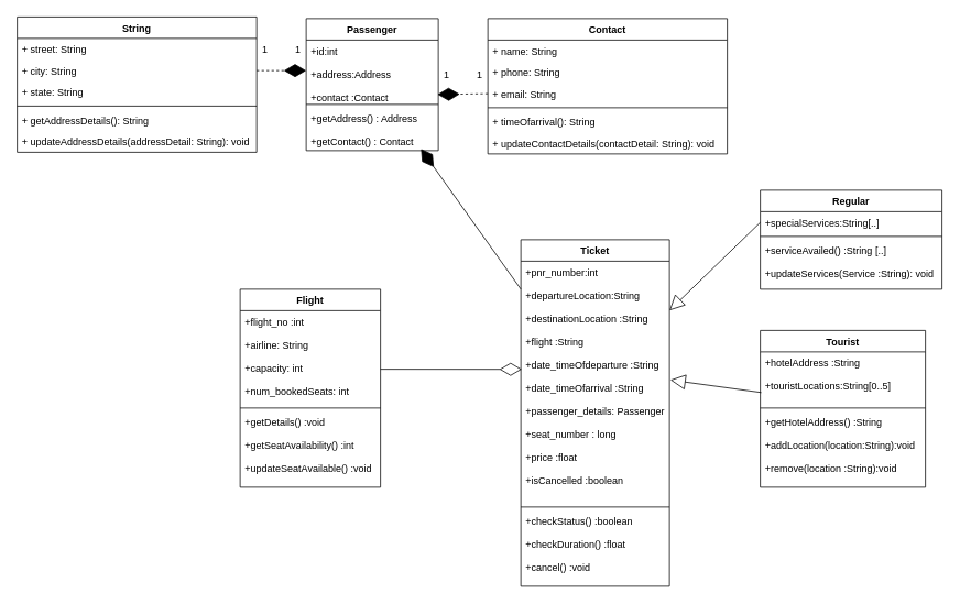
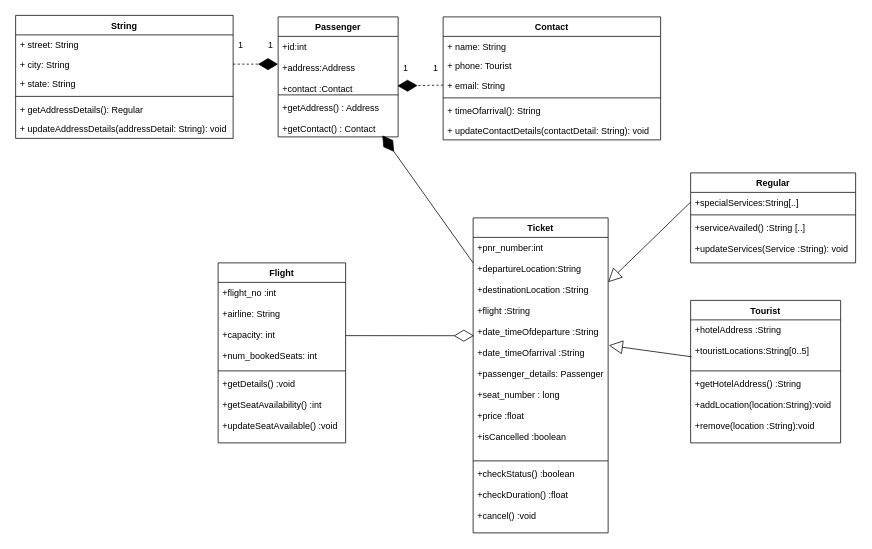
  <mxCell id="0" />
  <mxCell id="1" parent="0" />
  <mxCell id="2" value="Flight" style="swimlane;fontStyle=1;align=center;verticalAlign=top;childLayout=stackLayout;horizontal=1;startSize=26;horizontalStack=0;resizeParent=1;resizeParentMax=0;resizeLast=0;collapsible=1;marginBottom=0;" vertex="1" parent="1"><mxGeometry x="290" y="350" width="170" height="240" as="geometry" /></mxCell>
  <mxCell id="3" value="+flight_no :int&#10;&#10;+airline: String&#10;&#10;+capacity: int&#10;&#10;+num_bookedSeats: int" style="text;strokeColor=none;fillColor=none;align=left;verticalAlign=top;spacingLeft=4;spacingRight=4;overflow=hidden;rotatable=0;points=[[0,0.5],[1,0.5]];portConstraint=eastwest;" vertex="1" parent="2"><mxGeometry y="26" width="170" height="114" as="geometry" /></mxCell>
  <mxCell id="4" value="" style="line;strokeWidth=1;fillColor=none;align=left;verticalAlign=middle;spacingTop=-1;spacingLeft=3;spacingRight=3;rotatable=0;labelPosition=right;points=[];portConstraint=eastwest;" vertex="1" parent="2"><mxGeometry y="140" width="170" height="8" as="geometry" /></mxCell>
  <mxCell id="5" value="+getDetails() :void&#10;&#10;+getSeatAvailability() :int&#10;&#10;+updateSeatAvailable() :void" style="text;strokeColor=none;fillColor=none;align=left;verticalAlign=top;spacingLeft=4;spacingRight=4;overflow=hidden;rotatable=0;points=[[0,0.5],[1,0.5]];portConstraint=eastwest;" vertex="1" parent="2"><mxGeometry y="148" width="170" height="92" as="geometry" /></mxCell>
  <mxCell id="6" value="Passenger" style="swimlane;fontStyle=1;align=center;verticalAlign=top;childLayout=stackLayout;horizontal=1;startSize=26;horizontalStack=0;resizeParent=1;resizeParentMax=0;resizeLast=0;collapsible=1;marginBottom=0;" vertex="1" parent="1"><mxGeometry x="370" y="22" width="160" height="160" as="geometry" /></mxCell>
  <mxCell id="7" value="+id:int&#10;&#10;+address:Address&#10;&#10;+contact :Contact" style="text;strokeColor=none;fillColor=none;align=left;verticalAlign=top;spacingLeft=4;spacingRight=4;overflow=hidden;rotatable=0;points=[[0,0.5],[1,0.5]];portConstraint=eastwest;" vertex="1" parent="6"><mxGeometry y="26" width="160" height="74" as="geometry" /></mxCell>
  <mxCell id="8" value="" style="line;strokeWidth=1;fillColor=none;align=left;verticalAlign=middle;spacingTop=-1;spacingLeft=3;spacingRight=3;rotatable=0;labelPosition=right;points=[];portConstraint=eastwest;" vertex="1" parent="6"><mxGeometry y="100" width="160" height="8" as="geometry" /></mxCell>
  <mxCell id="9" value="+getAddress() : Address&#10;&#10;+getContact() : Contact" style="text;strokeColor=none;fillColor=none;align=left;verticalAlign=top;spacingLeft=4;spacingRight=4;overflow=hidden;rotatable=0;points=[[0,0.5],[1,0.5]];portConstraint=eastwest;" vertex="1" parent="6"><mxGeometry y="108" width="160" height="52" as="geometry" /></mxCell>
  <mxCell id="10" value="String" style="swimlane;fontStyle=1;align=center;verticalAlign=top;childLayout=stackLayout;horizontal=1;startSize=26;horizontalStack=0;resizeParent=1;resizeParentMax=0;resizeLast=0;collapsible=1;marginBottom=0;" vertex="1" parent="1"><mxGeometry x="20" y="20" width="290" height="164" as="geometry"><mxRectangle x="200" y="120" width="80" height="26" as="alternateBounds" /></mxGeometry></mxCell>
  <mxCell id="11" value="+ street: String" style="text;strokeColor=none;fillColor=none;align=left;verticalAlign=top;spacingLeft=4;spacingRight=4;overflow=hidden;rotatable=0;points=[[0,0.5],[1,0.5]];portConstraint=eastwest;" vertex="1" parent="10"><mxGeometry y="26" width="290" height="26" as="geometry" /></mxCell>
  <mxCell id="12" value="+ city: String" style="text;strokeColor=none;fillColor=none;align=left;verticalAlign=top;spacingLeft=4;spacingRight=4;overflow=hidden;rotatable=0;points=[[0,0.5],[1,0.5]];portConstraint=eastwest;" vertex="1" parent="10"><mxGeometry y="52" width="290" height="26" as="geometry" /></mxCell>
  <mxCell id="13" value="+ state: String" style="text;strokeColor=none;fillColor=none;align=left;verticalAlign=top;spacingLeft=4;spacingRight=4;overflow=hidden;rotatable=0;points=[[0,0.5],[1,0.5]];portConstraint=eastwest;" vertex="1" parent="10"><mxGeometry y="78" width="290" height="26" as="geometry" /></mxCell>
  <mxCell id="14" value="" style="line;strokeWidth=1;fillColor=none;align=left;verticalAlign=middle;spacingTop=-1;spacingLeft=3;spacingRight=3;rotatable=0;labelPosition=right;points=[];portConstraint=eastwest;" vertex="1" parent="10"><mxGeometry y="104" width="290" height="8" as="geometry" /></mxCell>
- <mxCell id="15" value="+ getAddressDetails(): String" style="text;strokeColor=none;fillColor=none;align=left;verticalAlign=top;spacingLeft=4;spacingRight=4;overflow=hidden;rotatable=0;points=[[0,0.5],[1,0.5]];portConstraint=eastwest;" vertex="1" parent="10"><mxGeometry y="112" width="290" height="26" as="geometry" /></mxCell>
+ <mxCell id="15" value="+ getAddressDetails(): Regular" style="text;strokeColor=none;fillColor=none;align=left;verticalAlign=top;spacingLeft=4;spacingRight=4;overflow=hidden;rotatable=0;points=[[0,0.5],[1,0.5]];portConstraint=eastwest;" vertex="1" parent="10"><mxGeometry y="112" width="290" height="26" as="geometry" /></mxCell>
  <mxCell id="16" value="+ updateAddressDetails(addressDetail: String): void" style="text;strokeColor=none;fillColor=none;align=left;verticalAlign=top;spacingLeft=4;spacingRight=4;overflow=hidden;rotatable=0;points=[[0,0.5],[1,0.5]];portConstraint=eastwest;" vertex="1" parent="10"><mxGeometry y="138" width="290" height="26" as="geometry" /></mxCell>
  <mxCell id="17" value="Contact" style="swimlane;fontStyle=1;align=center;verticalAlign=top;childLayout=stackLayout;horizontal=1;startSize=26;horizontalStack=0;resizeParent=1;resizeParentMax=0;resizeLast=0;collapsible=1;marginBottom=0;" vertex="1" parent="1"><mxGeometry x="590" y="22" width="290" height="164" as="geometry"><mxRectangle x="200" y="120" width="80" height="26" as="alternateBounds" /></mxGeometry></mxCell>
  <mxCell id="18" value="+ name: String" style="text;strokeColor=none;fillColor=none;align=left;verticalAlign=top;spacingLeft=4;spacingRight=4;overflow=hidden;rotatable=0;points=[[0,0.5],[1,0.5]];portConstraint=eastwest;" vertex="1" parent="17"><mxGeometry y="26" width="290" height="26" as="geometry" /></mxCell>
- <mxCell id="19" value="+ phone: String" style="text;strokeColor=none;fillColor=none;align=left;verticalAlign=top;spacingLeft=4;spacingRight=4;overflow=hidden;rotatable=0;points=[[0,0.5],[1,0.5]];portConstraint=eastwest;" vertex="1" parent="17"><mxGeometry y="52" width="290" height="26" as="geometry" /></mxCell>
+ <mxCell id="19" value="+ phone: Tourist" style="text;strokeColor=none;fillColor=none;align=left;verticalAlign=top;spacingLeft=4;spacingRight=4;overflow=hidden;rotatable=0;points=[[0,0.5],[1,0.5]];portConstraint=eastwest;" vertex="1" parent="17"><mxGeometry y="52" width="290" height="26" as="geometry" /></mxCell>
  <mxCell id="20" value="+ email: String" style="text;strokeColor=none;fillColor=none;align=left;verticalAlign=top;spacingLeft=4;spacingRight=4;overflow=hidden;rotatable=0;points=[[0,0.5],[1,0.5]];portConstraint=eastwest;" vertex="1" parent="17"><mxGeometry y="78" width="290" height="26" as="geometry" /></mxCell>
  <mxCell id="21" value="" style="line;strokeWidth=1;fillColor=none;align=left;verticalAlign=middle;spacingTop=-1;spacingLeft=3;spacingRight=3;rotatable=0;labelPosition=right;points=[];portConstraint=eastwest;" vertex="1" parent="17"><mxGeometry y="104" width="290" height="8" as="geometry" /></mxCell>
  <mxCell id="22" value="+ timeOfarrival(): String" style="text;strokeColor=none;fillColor=none;align=left;verticalAlign=top;spacingLeft=4;spacingRight=4;overflow=hidden;rotatable=0;points=[[0,0.5],[1,0.5]];portConstraint=eastwest;" vertex="1" parent="17"><mxGeometry y="112" width="290" height="26" as="geometry" /></mxCell>
  <mxCell id="23" value="+ updateContactDetails(contactDetail: String): void" style="text;strokeColor=none;fillColor=none;align=left;verticalAlign=top;spacingLeft=4;spacingRight=4;overflow=hidden;rotatable=0;points=[[0,0.5],[1,0.5]];portConstraint=eastwest;" vertex="1" parent="17"><mxGeometry y="138" width="290" height="26" as="geometry" /></mxCell>
  <mxCell id="24" value="" style="endArrow=diamondThin;endFill=1;endSize=24;html=1;exitX=0;exitY=0.5;exitDx=0;exitDy=0;entryX=0.994;entryY=0.892;entryDx=0;entryDy=0;entryPerimeter=0;dashed=1;" edge="1" parent="1" source="20" target="7"><mxGeometry width="160" relative="1" as="geometry"><mxPoint x="530" as="sourcePoint" y="190" /><mxPoint x="690" as="targetPoint" y="190" /></mxGeometry></mxCell>
  <mxCell id="25" value="" style="endArrow=diamondThin;endFill=1;endSize=24;html=1;entryX=0;entryY=0.5;entryDx=0;entryDy=0;exitX=1;exitY=0.5;exitDx=0;exitDy=0;dashed=1;" edge="1" parent="1" source="12" target="7"><mxGeometry width="160" relative="1" as="geometry"><mxPoint x="570" y="220" as="sourcePoint" /><mxPoint x="510" y="220" as="targetPoint" /><Array as="points" /></mxGeometry></mxCell>
  <mxCell id="26" value="1" style="text;html=1;align=center;verticalAlign=middle;resizable=0;points=[];autosize=1;" vertex="1" parent="1"><mxGeometry x="570" y="80" width="20" height="20" as="geometry" /></mxCell>
  <mxCell id="27" value="1" style="text;html=1;align=center;verticalAlign=middle;resizable=0;points=[];autosize=1;" vertex="1" parent="1"><mxGeometry x="530" y="80" width="20" height="20" as="geometry" /></mxCell>
  <mxCell id="28" value="1" style="text;html=1;align=center;verticalAlign=middle;resizable=0;points=[];autosize=1;" vertex="1" parent="1"><mxGeometry x="350" y="50" width="20" height="20" as="geometry" /></mxCell>
  <mxCell id="29" value="1" style="text;html=1;align=center;verticalAlign=middle;resizable=0;points=[];autosize=1;" vertex="1" parent="1"><mxGeometry x="310" y="50" width="20" height="20" as="geometry" /></mxCell>
  <mxCell id="30" value="Ticket" style="swimlane;fontStyle=1;align=center;verticalAlign=top;childLayout=stackLayout;horizontal=1;startSize=26;horizontalStack=0;resizeParent=1;resizeParentMax=0;resizeLast=0;collapsible=1;marginBottom=0;" vertex="1" parent="1"><mxGeometry x="630" y="290" width="180" height="420" as="geometry" /></mxCell>
  <mxCell id="31" value="+pnr_number:int&#10;&#10;+departureLocation:String&#10;&#10;+destinationLocation :String&#10;&#10;+flight :String&#10;&#10;+date_timeOfdeparture :String&#10;&#10;+date_timeOfarrival :String&#10;&#10;+passenger_details: Passenger&#10;&#10;+seat_number : long&#10;&#10;+price :float&#10;&#10;+isCancelled :boolean&#10;" style="text;strokeColor=none;fillColor=none;align=left;verticalAlign=top;spacingLeft=4;spacingRight=4;overflow=hidden;rotatable=0;points=[[0,0.5],[1,0.5]];portConstraint=eastwest;" vertex="1" parent="30"><mxGeometry y="26" width="180" height="294" as="geometry" /></mxCell>
  <mxCell id="32" value="" style="line;strokeWidth=1;fillColor=none;align=left;verticalAlign=middle;spacingTop=-1;spacingLeft=3;spacingRight=3;rotatable=0;labelPosition=right;points=[];portConstraint=eastwest;" vertex="1" parent="30"><mxGeometry y="320" width="180" height="8" as="geometry" /></mxCell>
  <mxCell id="33" value="+checkStatus() :boolean&#10;&#10;+checkDuration() :float&#10;&#10;+cancel() :void" style="text;strokeColor=none;fillColor=none;align=left;verticalAlign=top;spacingLeft=4;spacingRight=4;overflow=hidden;rotatable=0;points=[[0,0.5],[1,0.5]];portConstraint=eastwest;" vertex="1" parent="30"><mxGeometry y="328" width="180" height="92" as="geometry" /></mxCell>
  <mxCell id="34" value="Tourist" style="swimlane;fontStyle=1;align=center;verticalAlign=top;childLayout=stackLayout;horizontal=1;startSize=26;horizontalStack=0;resizeParent=1;resizeParentMax=0;resizeLast=0;collapsible=1;marginBottom=0;" vertex="1" parent="1"><mxGeometry x="920" y="400" width="200" height="190" as="geometry" /></mxCell>
  <mxCell id="35" value="+hotelAddress :String&#10;&#10;+touristLocations:String[0..5]" style="text;strokeColor=none;fillColor=none;align=left;verticalAlign=top;spacingLeft=4;spacingRight=4;overflow=hidden;rotatable=0;points=[[0,0.5],[1,0.5]];portConstraint=eastwest;" vertex="1" parent="34"><mxGeometry y="26" width="200" height="64" as="geometry" /></mxCell>
  <mxCell id="36" value="" style="line;strokeWidth=1;fillColor=none;align=left;verticalAlign=middle;spacingTop=-1;spacingLeft=3;spacingRight=3;rotatable=0;labelPosition=right;points=[];portConstraint=eastwest;" vertex="1" parent="34"><mxGeometry y="90" width="200" height="8" as="geometry" /></mxCell>
  <mxCell id="37" value="+getHotelAddress() :String&#10;&#10;+addLocation(location:String):void&#10;&#10;+remove(location :String):void&#10;" style="text;strokeColor=none;fillColor=none;align=left;verticalAlign=top;spacingLeft=4;spacingRight=4;overflow=hidden;rotatable=0;points=[[0,0.5],[1,0.5]];portConstraint=eastwest;" vertex="1" parent="34"><mxGeometry y="98" width="200" height="92" as="geometry" /></mxCell>
  <mxCell id="38" value="Regular" style="swimlane;fontStyle=1;align=center;verticalAlign=top;childLayout=stackLayout;horizontal=1;startSize=26;horizontalStack=0;resizeParent=1;resizeParentMax=0;resizeLast=0;collapsible=1;marginBottom=0;" vertex="1" parent="1"><mxGeometry x="920" y="230" width="220" height="120" as="geometry" /></mxCell>
  <mxCell id="39" value="+specialServices:String[..]" style="text;strokeColor=none;fillColor=none;align=left;verticalAlign=top;spacingLeft=4;spacingRight=4;overflow=hidden;rotatable=0;points=[[0,0.5],[1,0.5]];portConstraint=eastwest;" vertex="1" parent="38"><mxGeometry y="26" width="220" height="26" as="geometry" /></mxCell>
  <mxCell id="40" value="" style="line;strokeWidth=1;fillColor=none;align=left;verticalAlign=middle;spacingTop=-1;spacingLeft=3;spacingRight=3;rotatable=0;labelPosition=right;points=[];portConstraint=eastwest;" vertex="1" parent="38"><mxGeometry y="52" width="220" height="8" as="geometry" /></mxCell>
  <mxCell id="41" value="+serviceAvailed() :String [..]&#10;&#10;+updateServices(Service :String): void" style="text;strokeColor=none;fillColor=none;align=left;verticalAlign=top;spacingLeft=4;spacingRight=4;overflow=hidden;rotatable=0;points=[[0,0.5],[1,0.5]];portConstraint=eastwest;" vertex="1" parent="38"><mxGeometry y="60" width="220" height="60" as="geometry" /></mxCell>
  <mxCell id="42" value="" style="endArrow=block;endSize=16;endFill=0;html=1;exitX=0;exitY=0.5;exitDx=0;exitDy=0;" edge="1" parent="1" source="39" target="31"><mxGeometry width="160" relative="1" as="geometry"><mxPoint x="910" y="230" as="sourcePoint" /><mxPoint x="790.05" y="124" as="targetPoint" /></mxGeometry></mxCell>
  <mxCell id="43" value="" style="endArrow=block;endSize=16;endFill=0;html=1;exitX=0.006;exitY=0.769;exitDx=0;exitDy=0;exitPerimeter=0;" edge="1" parent="1" source="35"><mxGeometry width="160" relative="1" as="geometry"><mxPoint x="920" y="240" as="sourcePoint" /><mxPoint x="811" y="460" as="targetPoint" /></mxGeometry></mxCell>
  <mxCell id="44" value="" style="endArrow=diamondThin;endFill=0;endSize=24;html=1;entryX=0.006;entryY=0.446;entryDx=0;entryDy=0;entryPerimeter=0;" edge="1" parent="1" target="31"><mxGeometry width="160" relative="1" as="geometry"><mxPoint x="460" y="447" as="sourcePoint" /><mxPoint x="460" y="514" as="targetPoint" /></mxGeometry></mxCell>
  <mxCell id="45" value="" style="endArrow=diamondThin;endFill=1;endSize=24;html=1;" edge="1" parent="1"><mxGeometry width="160" relative="1" as="geometry"><mxPoint x="630" y="350" as="sourcePoint" /><mxPoint x="509" y="180" as="targetPoint" /><Array as="points" /></mxGeometry></mxCell>
